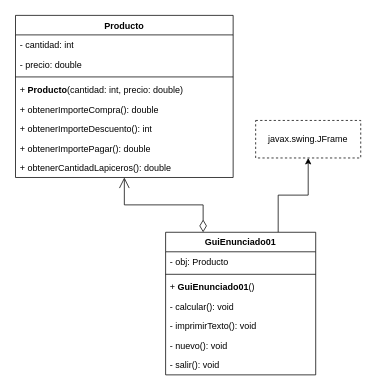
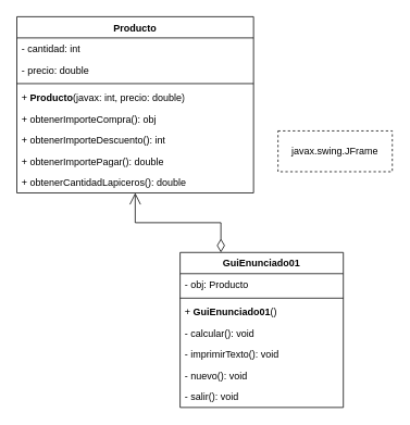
  <mxCell id="0" />
  <mxCell id="1" parent="0" />
  <mxCell id="2" value="Producto" style="swimlane;fontStyle=1;align=center;verticalAlign=top;childLayout=stackLayout;horizontal=1;startSize=26;horizontalStack=0;resizeParent=1;resizeParentMax=0;resizeLast=0;collapsible=1;marginBottom=0;whiteSpace=wrap;html=1;" vertex="1" parent="1"><mxGeometry x="20" y="20" width="290" height="216" as="geometry" /></mxCell>
  <mxCell id="3" value="- cantidad: int" style="text;strokeColor=none;fillColor=none;align=left;verticalAlign=top;spacingLeft=4;spacingRight=4;overflow=hidden;rotatable=0;points=[[0,0.5],[1,0.5]];portConstraint=eastwest;whiteSpace=wrap;html=1;" vertex="1" parent="2"><mxGeometry y="26" width="290" height="26" as="geometry" /></mxCell>
  <mxCell id="4" value="- precio: double" style="text;strokeColor=none;fillColor=none;align=left;verticalAlign=top;spacingLeft=4;spacingRight=4;overflow=hidden;rotatable=0;points=[[0,0.5],[1,0.5]];portConstraint=eastwest;whiteSpace=wrap;html=1;" vertex="1" parent="2"><mxGeometry y="52" width="290" height="26" as="geometry" /></mxCell>
  <mxCell id="5" value="" style="line;strokeWidth=1;fillColor=none;align=left;verticalAlign=middle;spacingTop=-1;spacingLeft=3;spacingRight=3;rotatable=0;labelPosition=right;points=[];portConstraint=eastwest;strokeColor=inherit;" vertex="1" parent="2"><mxGeometry y="78" width="290" height="8" as="geometry" /></mxCell>
- <mxCell id="6" value="+&amp;nbsp;&lt;span style=&quot;font-weight: 700; text-align: center;&quot;&gt;Producto&lt;/span&gt;(cantidad: int, precio: double)" style="text;strokeColor=none;fillColor=none;align=left;verticalAlign=top;spacingLeft=4;spacingRight=4;overflow=hidden;rotatable=0;points=[[0,0.5],[1,0.5]];portConstraint=eastwest;whiteSpace=wrap;html=1;" vertex="1" parent="2"><mxGeometry y="86" width="290" height="26" as="geometry" /></mxCell>
- <mxCell id="7" value="+&amp;nbsp;obtenerImporteCompra(): double" style="text;strokeColor=none;fillColor=none;align=left;verticalAlign=top;spacingLeft=4;spacingRight=4;overflow=hidden;rotatable=0;points=[[0,0.5],[1,0.5]];portConstraint=eastwest;whiteSpace=wrap;html=1;" vertex="1" parent="2"><mxGeometry y="112" width="290" height="26" as="geometry" /></mxCell>
+ <mxCell id="6" value="+&amp;nbsp;&lt;span style=&quot;font-weight: 700; text-align: center;&quot;&gt;Producto&lt;/span&gt;(javax: int, precio: double)" style="text;strokeColor=none;fillColor=none;align=left;verticalAlign=top;spacingLeft=4;spacingRight=4;overflow=hidden;rotatable=0;points=[[0,0.5],[1,0.5]];portConstraint=eastwest;whiteSpace=wrap;html=1;" vertex="1" parent="2"><mxGeometry y="86" width="290" height="26" as="geometry" /></mxCell>
+ <mxCell id="7" value="+&amp;nbsp;obtenerImporteCompra(): obj" style="text;strokeColor=none;fillColor=none;align=left;verticalAlign=top;spacingLeft=4;spacingRight=4;overflow=hidden;rotatable=0;points=[[0,0.5],[1,0.5]];portConstraint=eastwest;whiteSpace=wrap;html=1;" vertex="1" parent="2"><mxGeometry y="112" width="290" height="26" as="geometry" /></mxCell>
  <mxCell id="8" value="+&amp;nbsp;obtenerImporteDescuento(): int" style="text;strokeColor=none;fillColor=none;align=left;verticalAlign=top;spacingLeft=4;spacingRight=4;overflow=hidden;rotatable=0;points=[[0,0.5],[1,0.5]];portConstraint=eastwest;whiteSpace=wrap;html=1;" vertex="1" parent="2"><mxGeometry y="138" width="290" height="26" as="geometry" /></mxCell>
  <mxCell id="9" value="+&amp;nbsp;obtenerImportePagar(): double" style="text;strokeColor=none;fillColor=none;align=left;verticalAlign=top;spacingLeft=4;spacingRight=4;overflow=hidden;rotatable=0;points=[[0,0.5],[1,0.5]];portConstraint=eastwest;whiteSpace=wrap;html=1;" vertex="1" parent="2"><mxGeometry y="164" width="290" height="26" as="geometry" /></mxCell>
  <mxCell id="10" value="+&amp;nbsp;obtenerCantidadLapiceros(): double" style="text;strokeColor=none;fillColor=none;align=left;verticalAlign=top;spacingLeft=4;spacingRight=4;overflow=hidden;rotatable=0;points=[[0,0.5],[1,0.5]];portConstraint=eastwest;whiteSpace=wrap;html=1;" vertex="1" parent="2"><mxGeometry y="190" width="290" height="26" as="geometry" /></mxCell>
- <mxCell id="11" style="edgeStyle=orthogonalEdgeStyle;rounded=0;orthogonalLoop=1;jettySize=auto;html=1;entryX=0.5;entryY=1;entryDx=0;entryDy=0;exitX=0.75;exitY=0;exitDx=0;exitDy=0;" edge="1" parent="1" source="12" target="20"><mxGeometry relative="1" as="geometry" /></mxCell>
  <mxCell id="12" value="GuiEnunciado01" style="swimlane;fontStyle=1;align=center;verticalAlign=top;childLayout=stackLayout;horizontal=1;startSize=26;horizontalStack=0;resizeParent=1;resizeParentMax=0;resizeLast=0;collapsible=1;marginBottom=0;whiteSpace=wrap;html=1;" vertex="1" parent="1"><mxGeometry x="220" y="309" width="200" height="190" as="geometry" /></mxCell>
  <mxCell id="13" value="- obj: Producto" style="text;strokeColor=none;fillColor=none;align=left;verticalAlign=top;spacingLeft=4;spacingRight=4;overflow=hidden;rotatable=0;points=[[0,0.5],[1,0.5]];portConstraint=eastwest;whiteSpace=wrap;html=1;" vertex="1" parent="12"><mxGeometry y="26" width="200" height="26" as="geometry" /></mxCell>
  <mxCell id="14" value="" style="line;strokeWidth=1;fillColor=none;align=left;verticalAlign=middle;spacingTop=-1;spacingLeft=3;spacingRight=3;rotatable=0;labelPosition=right;points=[];portConstraint=eastwest;strokeColor=inherit;" vertex="1" parent="12"><mxGeometry y="52" width="200" height="8" as="geometry" /></mxCell>
  <mxCell id="15" value="+&amp;nbsp;&lt;span style=&quot;font-weight: 700; text-align: center;&quot;&gt;GuiEnunciado01&lt;/span&gt;()" style="text;strokeColor=none;fillColor=none;align=left;verticalAlign=top;spacingLeft=4;spacingRight=4;overflow=hidden;rotatable=0;points=[[0,0.5],[1,0.5]];portConstraint=eastwest;whiteSpace=wrap;html=1;" vertex="1" parent="12"><mxGeometry y="60" width="200" height="26" as="geometry" /></mxCell>
  <mxCell id="16" value="- calcular(): void" style="text;strokeColor=none;fillColor=none;align=left;verticalAlign=top;spacingLeft=4;spacingRight=4;overflow=hidden;rotatable=0;points=[[0,0.5],[1,0.5]];portConstraint=eastwest;whiteSpace=wrap;html=1;" vertex="1" parent="12"><mxGeometry y="86" width="200" height="26" as="geometry" /></mxCell>
  <mxCell id="17" value="- imprimirTexto(): void" style="text;strokeColor=none;fillColor=none;align=left;verticalAlign=top;spacingLeft=4;spacingRight=4;overflow=hidden;rotatable=0;points=[[0,0.5],[1,0.5]];portConstraint=eastwest;whiteSpace=wrap;html=1;" vertex="1" parent="12"><mxGeometry y="112" width="200" height="26" as="geometry" /></mxCell>
  <mxCell id="18" value="- nuevo(): void" style="text;strokeColor=none;fillColor=none;align=left;verticalAlign=top;spacingLeft=4;spacingRight=4;overflow=hidden;rotatable=0;points=[[0,0.5],[1,0.5]];portConstraint=eastwest;whiteSpace=wrap;html=1;" vertex="1" parent="12"><mxGeometry y="138" width="200" height="26" as="geometry" /></mxCell>
  <mxCell id="19" value="- salir(): void" style="text;strokeColor=none;fillColor=none;align=left;verticalAlign=top;spacingLeft=4;spacingRight=4;overflow=hidden;rotatable=0;points=[[0,0.5],[1,0.5]];portConstraint=eastwest;whiteSpace=wrap;html=1;" vertex="1" parent="12"><mxGeometry y="164" width="200" height="26" as="geometry" /></mxCell>
  <mxCell id="20" value="javax.swing.JFrame" style="html=1;whiteSpace=wrap;dashed=1;" vertex="1" parent="1"><mxGeometry x="340" y="160" width="140" height="50" as="geometry" /></mxCell>
  <mxCell id="21" value="" style="endArrow=open;html=1;endSize=12;startArrow=diamondThin;startSize=14;startFill=0;edgeStyle=orthogonalEdgeStyle;align=left;verticalAlign=bottom;rounded=0;entryX=0.5;entryY=1;entryDx=0;entryDy=0;exitX=0.25;exitY=0;exitDx=0;exitDy=0;" edge="1" parent="1" source="12" target="2"><mxGeometry x="-1" y="3" relative="1" as="geometry"><mxPoint x="80" y="242" as="sourcePoint" /><mxPoint x="240" y="242" as="targetPoint" /></mxGeometry></mxCell>
